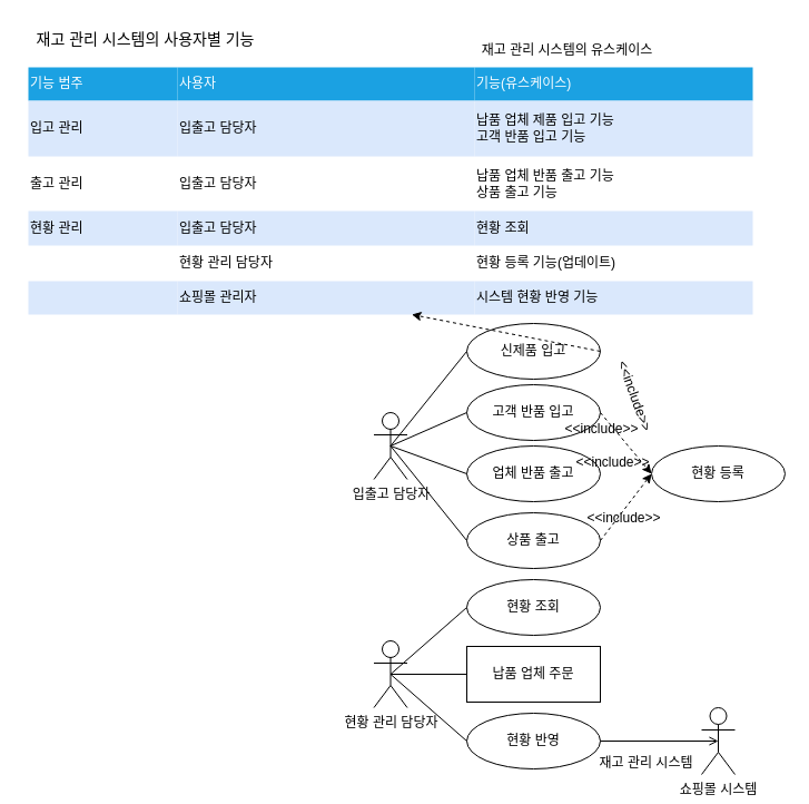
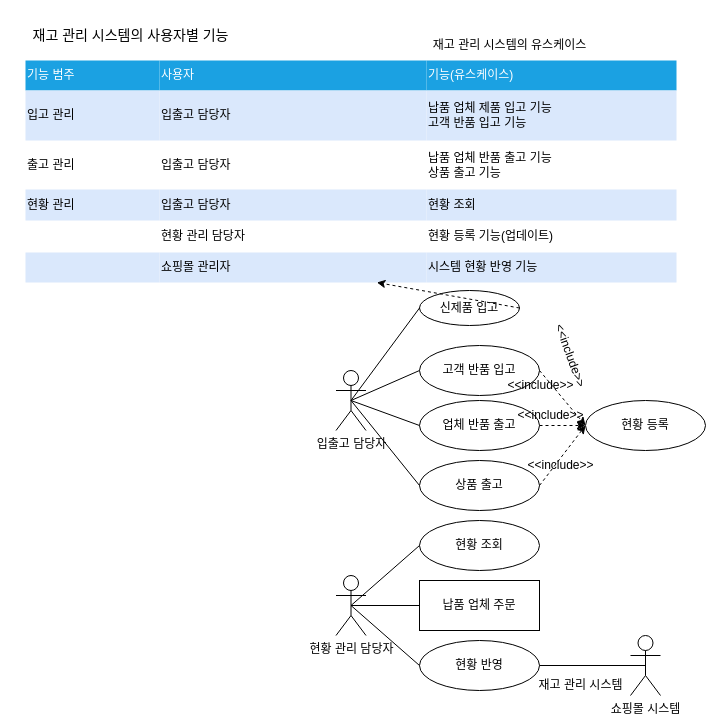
  <mxCell id="0" />
  <mxCell id="1" parent="0" />
  <mxCell id="2" value="" style="shape=table;startSize=0;container=1;collapsible=0;childLayout=tableLayout;align=center;strokeColor=#FFFFFF;" vertex="1" parent="1"><mxGeometry x="25" y="60" width="651" height="222" as="geometry" /></mxCell>
  <mxCell id="3" value="" style="shape=tableRow;horizontal=0;startSize=0;swimlaneHead=0;swimlaneBody=0;strokeColor=inherit;top=0;left=0;bottom=0;right=0;collapsible=0;dropTarget=0;fillColor=none;points=[[0,0.5],[1,0.5]];portConstraint=eastwest;align=left;" vertex="1" parent="2"><mxGeometry width="651" height="30" as="geometry" /></mxCell>
  <mxCell id="4" value="기능 범주" style="shape=partialRectangle;html=1;whiteSpace=wrap;connectable=0;strokeColor=#006EAF;overflow=hidden;fillColor=#1ba1e2;top=0;left=0;bottom=0;right=0;pointerEvents=1;align=left;labelBackgroundColor=none;fontColor=#ffffff;" vertex="1" parent="3"><mxGeometry width="134" height="30" as="geometry"><mxRectangle width="134" height="30" as="alternateBounds" /></mxGeometry></mxCell>
  <mxCell id="5" value="사용자" style="shape=partialRectangle;html=1;whiteSpace=wrap;connectable=0;strokeColor=#006EAF;overflow=hidden;fillColor=#1ba1e2;top=0;left=0;bottom=0;right=0;pointerEvents=1;labelBackgroundColor=none;fontColor=#ffffff;align=left;" vertex="1" parent="3"><mxGeometry x="134" width="267" height="30" as="geometry"><mxRectangle width="267" height="30" as="alternateBounds" /></mxGeometry></mxCell>
  <mxCell id="6" value="기능(유스케이스)" style="shape=partialRectangle;html=1;whiteSpace=wrap;connectable=0;strokeColor=#006EAF;overflow=hidden;fillColor=#1ba1e2;top=0;left=0;bottom=0;right=0;pointerEvents=1;labelBackgroundColor=none;fontColor=#ffffff;align=left;" vertex="1" parent="3"><mxGeometry x="401" width="250" height="30" as="geometry"><mxRectangle width="250" height="30" as="alternateBounds" /></mxGeometry></mxCell>
  <mxCell id="7" value="" style="shape=tableRow;horizontal=0;startSize=0;swimlaneHead=0;swimlaneBody=0;strokeColor=inherit;top=0;left=0;bottom=0;right=0;collapsible=0;dropTarget=0;fillColor=none;points=[[0,0.5],[1,0.5]];portConstraint=eastwest;" vertex="1" parent="2"><mxGeometry y="30" width="651" height="50" as="geometry" /></mxCell>
  <mxCell id="8" value="입고 관리" style="shape=partialRectangle;html=1;whiteSpace=wrap;connectable=0;strokeColor=#6c8ebf;overflow=hidden;fillColor=#dae8fc;top=0;left=0;bottom=0;right=0;pointerEvents=1;align=left;" vertex="1" parent="7"><mxGeometry width="134" height="50" as="geometry"><mxRectangle width="134" height="50" as="alternateBounds" /></mxGeometry></mxCell>
  <mxCell id="9" value="입출고 담당자" style="shape=partialRectangle;html=1;whiteSpace=wrap;connectable=0;strokeColor=#6c8ebf;overflow=hidden;fillColor=#dae8fc;top=0;left=0;bottom=0;right=0;pointerEvents=1;align=left;" vertex="1" parent="7"><mxGeometry x="134" width="267" height="50" as="geometry"><mxRectangle width="267" height="50" as="alternateBounds" /></mxGeometry></mxCell>
  <mxCell id="10" value="납품 업체 제품 입고 기능&lt;div&gt;고객 반품 입고 기능&lt;/div&gt;" style="shape=partialRectangle;html=1;whiteSpace=wrap;connectable=0;strokeColor=#6c8ebf;overflow=hidden;fillColor=#dae8fc;top=0;left=0;bottom=0;right=0;pointerEvents=1;align=left;" vertex="1" parent="7"><mxGeometry x="401" width="250" height="50" as="geometry"><mxRectangle width="250" height="50" as="alternateBounds" /></mxGeometry></mxCell>
  <mxCell id="11" value="" style="shape=tableRow;horizontal=0;startSize=0;swimlaneHead=0;swimlaneBody=0;strokeColor=inherit;top=0;left=0;bottom=0;right=0;collapsible=0;dropTarget=0;fillColor=none;points=[[0,0.5],[1,0.5]];portConstraint=eastwest;" vertex="1" parent="2"><mxGeometry y="80" width="651" height="49" as="geometry" /></mxCell>
  <mxCell id="12" value="출고 관리" style="shape=partialRectangle;html=1;whiteSpace=wrap;connectable=0;strokeColor=inherit;overflow=hidden;fillColor=none;top=0;left=0;bottom=0;right=0;pointerEvents=1;align=left;" vertex="1" parent="11"><mxGeometry width="134" height="49" as="geometry"><mxRectangle width="134" height="49" as="alternateBounds" /></mxGeometry></mxCell>
  <mxCell id="13" value="입출고 담당자" style="shape=partialRectangle;html=1;whiteSpace=wrap;connectable=0;strokeColor=inherit;overflow=hidden;fillColor=none;top=0;left=0;bottom=0;right=0;pointerEvents=1;align=left;" vertex="1" parent="11"><mxGeometry x="134" width="267" height="49" as="geometry"><mxRectangle width="267" height="49" as="alternateBounds" /></mxGeometry></mxCell>
  <mxCell id="14" value="납품 업체 반품 출고 기능&lt;div&gt;상품 출고 기능&lt;/div&gt;" style="shape=partialRectangle;html=1;whiteSpace=wrap;connectable=0;strokeColor=inherit;overflow=hidden;fillColor=none;top=0;left=0;bottom=0;right=0;pointerEvents=1;align=left;" vertex="1" parent="11"><mxGeometry x="401" width="250" height="49" as="geometry"><mxRectangle width="250" height="49" as="alternateBounds" /></mxGeometry></mxCell>
  <mxCell id="15" value="" style="shape=tableRow;horizontal=0;startSize=0;swimlaneHead=0;swimlaneBody=0;strokeColor=inherit;top=0;left=0;bottom=0;right=0;collapsible=0;dropTarget=0;fillColor=none;points=[[0,0.5],[1,0.5]];portConstraint=eastwest;" vertex="1" parent="2"><mxGeometry y="129" width="651" height="31" as="geometry" /></mxCell>
  <mxCell id="16" value="현황 관리" style="shape=partialRectangle;html=1;whiteSpace=wrap;connectable=0;strokeColor=#6c8ebf;overflow=hidden;fillColor=#dae8fc;top=0;left=0;bottom=0;right=0;pointerEvents=1;align=left;" vertex="1" parent="15"><mxGeometry width="134" height="31" as="geometry"><mxRectangle width="134" height="31" as="alternateBounds" /></mxGeometry></mxCell>
  <mxCell id="17" value="입출고 담당자" style="shape=partialRectangle;html=1;whiteSpace=wrap;connectable=0;strokeColor=#6c8ebf;overflow=hidden;fillColor=#dae8fc;top=0;left=0;bottom=0;right=0;pointerEvents=1;align=left;" vertex="1" parent="15"><mxGeometry x="134" width="267" height="31" as="geometry"><mxRectangle width="267" height="31" as="alternateBounds" /></mxGeometry></mxCell>
  <mxCell id="18" value="현황 조회" style="shape=partialRectangle;html=1;whiteSpace=wrap;connectable=0;strokeColor=#6c8ebf;overflow=hidden;fillColor=#dae8fc;top=0;left=0;bottom=0;right=0;pointerEvents=1;align=left;" vertex="1" parent="15"><mxGeometry x="401" width="250" height="31" as="geometry"><mxRectangle width="250" height="31" as="alternateBounds" /></mxGeometry></mxCell>
  <mxCell id="19" value="" style="shape=tableRow;horizontal=0;startSize=0;swimlaneHead=0;swimlaneBody=0;strokeColor=inherit;top=0;left=0;bottom=0;right=0;collapsible=0;dropTarget=0;fillColor=none;points=[[0,0.5],[1,0.5]];portConstraint=eastwest;" vertex="1" parent="2"><mxGeometry y="160" width="651" height="32" as="geometry" /></mxCell>
  <mxCell id="20" value="" style="shape=partialRectangle;html=1;whiteSpace=wrap;connectable=0;strokeColor=inherit;overflow=hidden;fillColor=none;top=0;left=0;bottom=0;right=0;pointerEvents=1;" vertex="1" parent="19"><mxGeometry width="134" height="32" as="geometry"><mxRectangle width="134" height="32" as="alternateBounds" /></mxGeometry></mxCell>
  <mxCell id="21" value="현황 관리 담당자" style="shape=partialRectangle;html=1;whiteSpace=wrap;connectable=0;strokeColor=inherit;overflow=hidden;fillColor=none;top=0;left=0;bottom=0;right=0;pointerEvents=1;align=left;" vertex="1" parent="19"><mxGeometry x="134" width="267" height="32" as="geometry"><mxRectangle width="267" height="32" as="alternateBounds" /></mxGeometry></mxCell>
  <mxCell id="22" value="현황 등록 기능(업데이트)" style="shape=partialRectangle;html=1;whiteSpace=wrap;connectable=0;strokeColor=inherit;overflow=hidden;fillColor=none;top=0;left=0;bottom=0;right=0;pointerEvents=1;align=left;" vertex="1" parent="19"><mxGeometry x="401" width="250" height="32" as="geometry"><mxRectangle width="250" height="32" as="alternateBounds" /></mxGeometry></mxCell>
  <mxCell id="23" value="" style="shape=tableRow;horizontal=0;startSize=0;swimlaneHead=0;swimlaneBody=0;strokeColor=inherit;top=0;left=0;bottom=0;right=0;collapsible=0;dropTarget=0;fillColor=none;points=[[0,0.5],[1,0.5]];portConstraint=eastwest;" vertex="1" parent="2"><mxGeometry y="192" width="651" height="30" as="geometry" /></mxCell>
  <mxCell id="24" value="" style="shape=partialRectangle;html=1;whiteSpace=wrap;connectable=0;strokeColor=#6c8ebf;overflow=hidden;fillColor=#dae8fc;top=0;left=0;bottom=0;right=0;pointerEvents=1;" vertex="1" parent="23"><mxGeometry width="134" height="30" as="geometry"><mxRectangle width="134" height="30" as="alternateBounds" /></mxGeometry></mxCell>
  <mxCell id="25" value="쇼핑몰 관리자" style="shape=partialRectangle;html=1;whiteSpace=wrap;connectable=0;strokeColor=#6c8ebf;overflow=hidden;fillColor=#dae8fc;top=0;left=0;bottom=0;right=0;pointerEvents=1;align=left;" vertex="1" parent="23"><mxGeometry x="134" width="267" height="30" as="geometry"><mxRectangle width="267" height="30" as="alternateBounds" /></mxGeometry></mxCell>
  <mxCell id="26" value="시스템 현황 반영 기능" style="shape=partialRectangle;html=1;whiteSpace=wrap;connectable=0;strokeColor=#6c8ebf;overflow=hidden;fillColor=#dae8fc;top=0;left=0;bottom=0;right=0;pointerEvents=1;align=left;" vertex="1" parent="23"><mxGeometry x="401" width="250" height="30" as="geometry"><mxRectangle width="250" height="30" as="alternateBounds" /></mxGeometry></mxCell>
  <mxCell id="27" value="재고 관리 시스템의 사용자별 기능" style="text;html=1;align=center;verticalAlign=middle;resizable=0;points=[];autosize=1;strokeColor=none;fillColor=none;fontSize=14;" vertex="1" parent="1"><mxGeometry x="20" y="20" width="220" height="30" as="geometry" /></mxCell>
- <mxCell id="28" value="신제품 입고" style="ellipse;whiteSpace=wrap;html=1;" vertex="1" parent="1"><mxGeometry x="419" y="290" width="120" height="50" as="geometry" /></mxCell>
+ <mxCell id="28" value="신제품 입고" style="ellipse;whiteSpace=wrap;html=1;" vertex="1" parent="1"><mxGeometry x="419" y="290" width="100" height="35" as="geometry" /></mxCell>
  <mxCell id="29" value="업체 반품 출고" style="ellipse;whiteSpace=wrap;html=1;" vertex="1" parent="1"><mxGeometry x="419" y="400" width="120" height="50" as="geometry" /></mxCell>
  <mxCell id="30" value="납품 업체 주문" style="whiteSpace=wrap;html=1;rounded=0;" vertex="1" parent="1"><mxGeometry x="419" y="580" width="120" height="50" as="geometry" /></mxCell>
  <mxCell id="31" value="고객 반품 입고" style="ellipse;whiteSpace=wrap;html=1;" vertex="1" parent="1"><mxGeometry x="419" y="345" width="120" height="50" as="geometry" /></mxCell>
  <mxCell id="32" value="현황 조회" style="ellipse;whiteSpace=wrap;html=1;" vertex="1" parent="1"><mxGeometry x="419" y="520" width="120" height="50" as="geometry" /></mxCell>
  <mxCell id="33" value="현황 반영" style="ellipse;whiteSpace=wrap;html=1;" vertex="1" parent="1"><mxGeometry x="419" y="640" width="120" height="50" as="geometry" /></mxCell>
  <mxCell id="34" value="상품 출고" style="ellipse;whiteSpace=wrap;html=1;" vertex="1" parent="1"><mxGeometry x="419" y="460" width="120" height="50" as="geometry" /></mxCell>
  <mxCell id="35" value="현황 등록" style="ellipse;whiteSpace=wrap;html=1;" vertex="1" parent="1"><mxGeometry x="585" y="400" width="120" height="50" as="geometry" /></mxCell>
  <mxCell id="36" value="재고 관리 시스템의 유스케이스" style="text;html=1;align=center;verticalAlign=middle;resizable=0;points=[];autosize=1;strokeColor=none;fillColor=none;" vertex="1" parent="1"><mxGeometry x="419" y="30" width="180" height="30" as="geometry" /></mxCell>
  <mxCell id="37" value="현황 관리 담당자" style="shape=umlActor;verticalLabelPosition=bottom;verticalAlign=top;html=1;outlineConnect=0;" vertex="1" parent="1"><mxGeometry x="335.5" y="575" width="30" height="60" as="geometry" /></mxCell>
  <mxCell id="38" value="입출고 담당자" style="shape=umlActor;verticalLabelPosition=bottom;verticalAlign=top;html=1;outlineConnect=0;" vertex="1" parent="1"><mxGeometry x="335.5" y="370" width="30" height="60" as="geometry" /></mxCell>
  <mxCell id="39" value="쇼핑몰 시스템" style="shape=umlActor;verticalLabelPosition=bottom;verticalAlign=top;html=1;outlineConnect=0;" vertex="1" parent="1"><mxGeometry x="630" y="635" width="30" height="60" as="geometry" /></mxCell>
  <mxCell id="40" value="재고 관리 시스템" style="text;html=1;align=center;verticalAlign=middle;resizable=0;points=[];autosize=1;strokeColor=none;fillColor=none;" vertex="1" parent="1"><mxGeometry x="525" y="670" width="110" height="30" as="geometry" /></mxCell>
  <mxCell id="41" value="" style="endArrow=none;html=1;rounded=0;exitX=0.5;exitY=0.5;exitDx=0;exitDy=0;exitPerimeter=0;entryX=0;entryY=0.5;entryDx=0;entryDy=0;" edge="1" parent="1" source="38" target="28"><mxGeometry width="50" height="50" relative="1" as="geometry"><mxPoint x="385" y="500" as="sourcePoint" /><mxPoint x="435" y="450" as="targetPoint" /></mxGeometry></mxCell>
  <mxCell id="42" value="" style="endArrow=none;html=1;rounded=0;exitX=0.5;exitY=0.5;exitDx=0;exitDy=0;exitPerimeter=0;entryX=0;entryY=0.5;entryDx=0;entryDy=0;" edge="1" parent="1" source="38" target="31"><mxGeometry width="50" height="50" relative="1" as="geometry"><mxPoint x="385" y="500" as="sourcePoint" /><mxPoint x="435" y="450" as="targetPoint" /></mxGeometry></mxCell>
  <mxCell id="43" value="" style="endArrow=none;html=1;rounded=0;exitX=0.5;exitY=0.5;exitDx=0;exitDy=0;exitPerimeter=0;entryX=0;entryY=0.5;entryDx=0;entryDy=0;" edge="1" parent="1" source="38" target="29"><mxGeometry width="50" height="50" relative="1" as="geometry"><mxPoint x="361" y="410" as="sourcePoint" /><mxPoint x="429" y="380" as="targetPoint" /></mxGeometry></mxCell>
  <mxCell id="44" value="" style="endArrow=none;html=1;rounded=0;exitX=0.5;exitY=0.5;exitDx=0;exitDy=0;exitPerimeter=0;entryX=0;entryY=0.5;entryDx=0;entryDy=0;" edge="1" parent="1" source="38" target="34"><mxGeometry width="50" height="50" relative="1" as="geometry"><mxPoint x="361" y="410" as="sourcePoint" /><mxPoint x="429" y="435" as="targetPoint" /></mxGeometry></mxCell>
  <mxCell id="45" value="" style="endArrow=none;html=1;rounded=0;entryX=0;entryY=0.5;entryDx=0;entryDy=0;exitX=0.5;exitY=0.5;exitDx=0;exitDy=0;exitPerimeter=0;" edge="1" parent="1" source="37" target="32"><mxGeometry width="50" height="50" relative="1" as="geometry"><mxPoint x="395" y="630" as="sourcePoint" /><mxPoint x="429" y="495" as="targetPoint" /></mxGeometry></mxCell>
  <mxCell id="46" value="" style="endArrow=none;html=1;rounded=0;entryX=0;entryY=0.5;entryDx=0;entryDy=0;exitX=0.5;exitY=0.5;exitDx=0;exitDy=0;exitPerimeter=0;" edge="1" parent="1" source="37" target="30"><mxGeometry width="50" height="50" relative="1" as="geometry"><mxPoint x="361" y="615" as="sourcePoint" /><mxPoint x="429" y="555" as="targetPoint" /></mxGeometry></mxCell>
  <mxCell id="47" value="" style="endArrow=none;html=1;rounded=0;entryX=0;entryY=0.5;entryDx=0;entryDy=0;exitX=0.5;exitY=0.5;exitDx=0;exitDy=0;exitPerimeter=0;" edge="1" parent="1" source="37" target="33"><mxGeometry width="50" height="50" relative="1" as="geometry"><mxPoint x="361" y="615" as="sourcePoint" /><mxPoint x="429" y="615" as="targetPoint" /></mxGeometry></mxCell>
- <mxCell id="48" value="" style="endArrow=open;html=1;rounded=0;entryX=0.5;entryY=0.5;entryDx=0;entryDy=0;exitX=1;exitY=0.5;exitDx=0;exitDy=0;entryPerimeter=0;" edge="1" parent="1" source="33" target="39"><mxGeometry width="50" height="50" relative="1" as="geometry"><mxPoint x="361" y="615" as="sourcePoint" /><mxPoint x="429" y="675" as="targetPoint" /></mxGeometry></mxCell>
+ <mxCell id="48" value="" style="endArrow=none;html=1;rounded=0;entryX=0.5;entryY=0.5;entryDx=0;entryDy=0;exitX=1;exitY=0.5;exitDx=0;exitDy=0;entryPerimeter=0;" edge="1" parent="1" source="33" target="39"><mxGeometry width="50" height="50" relative="1" as="geometry"><mxPoint x="361" y="615" as="sourcePoint" /><mxPoint x="429" y="675" as="targetPoint" /></mxGeometry></mxCell>
  <mxCell id="49" value="" style="endArrow=classic;html=1;rounded=0;exitX=1;exitY=0.5;exitDx=0;exitDy=0;dashed=1;" edge="1" parent="1" source="28" target="25"><mxGeometry width="50" height="50" relative="1" as="geometry"><mxPoint x="385" y="500" as="sourcePoint" /><mxPoint x="435" y="450" as="targetPoint" /></mxGeometry></mxCell>
  <mxCell id="50" value="" style="endArrow=classic;html=1;rounded=0;entryX=0;entryY=0.5;entryDx=0;entryDy=0;exitX=1;exitY=0.5;exitDx=0;exitDy=0;dashed=1;" edge="1" parent="1" source="31" target="35"><mxGeometry width="50" height="50" relative="1" as="geometry"><mxPoint x="549" y="325" as="sourcePoint" /><mxPoint x="595" y="435" as="targetPoint" /></mxGeometry></mxCell>
+ <mxCell id="51" value="" style="endArrow=classic;html=1;rounded=0;entryX=0;entryY=0.5;entryDx=0;entryDy=0;exitX=1;exitY=0.5;exitDx=0;exitDy=0;dashed=1;" edge="1" parent="1" source="29" target="35"><mxGeometry width="50" height="50" relative="1" as="geometry"><mxPoint x="549" y="380" as="sourcePoint" /><mxPoint x="595" y="435" as="targetPoint" /></mxGeometry></mxCell>
  <mxCell id="52" value="" style="endArrow=classic;html=1;rounded=0;entryX=0;entryY=0.5;entryDx=0;entryDy=0;exitX=1;exitY=0.5;exitDx=0;exitDy=0;dashed=1;" edge="1" parent="1" source="34" target="35"><mxGeometry width="50" height="50" relative="1" as="geometry"><mxPoint x="549" y="435" as="sourcePoint" /><mxPoint x="595" y="435" as="targetPoint" /></mxGeometry></mxCell>
  <mxCell id="53" value="&amp;lt;&amp;lt;include&amp;gt;&amp;gt;" style="text;html=1;align=center;verticalAlign=middle;resizable=0;points=[];autosize=1;strokeColor=none;fillColor=none;rotation=70;" vertex="1" parent="1"><mxGeometry x="525" y="340" width="90" height="30" as="geometry" /></mxCell>
  <mxCell id="54" value="&amp;lt;&amp;lt;include&amp;gt;&amp;gt;" style="text;html=1;align=center;verticalAlign=middle;resizable=0;points=[];autosize=1;strokeColor=none;fillColor=none;rotation=0;" vertex="1" parent="1"><mxGeometry x="495" y="370" width="90" height="30" as="geometry" /></mxCell>
  <mxCell id="55" value="&amp;lt;&amp;lt;include&amp;gt;&amp;gt;" style="text;html=1;align=center;verticalAlign=middle;resizable=0;points=[];autosize=1;strokeColor=none;fillColor=none;rotation=0;" vertex="1" parent="1"><mxGeometry x="505" y="400" width="90" height="30" as="geometry" /></mxCell>
  <mxCell id="56" value="&amp;lt;&amp;lt;include&amp;gt;&amp;gt;" style="text;html=1;align=center;verticalAlign=middle;resizable=0;points=[];autosize=1;strokeColor=none;fillColor=none;rotation=0;" vertex="1" parent="1"><mxGeometry x="515" y="450" width="90" height="30" as="geometry" /></mxCell>
